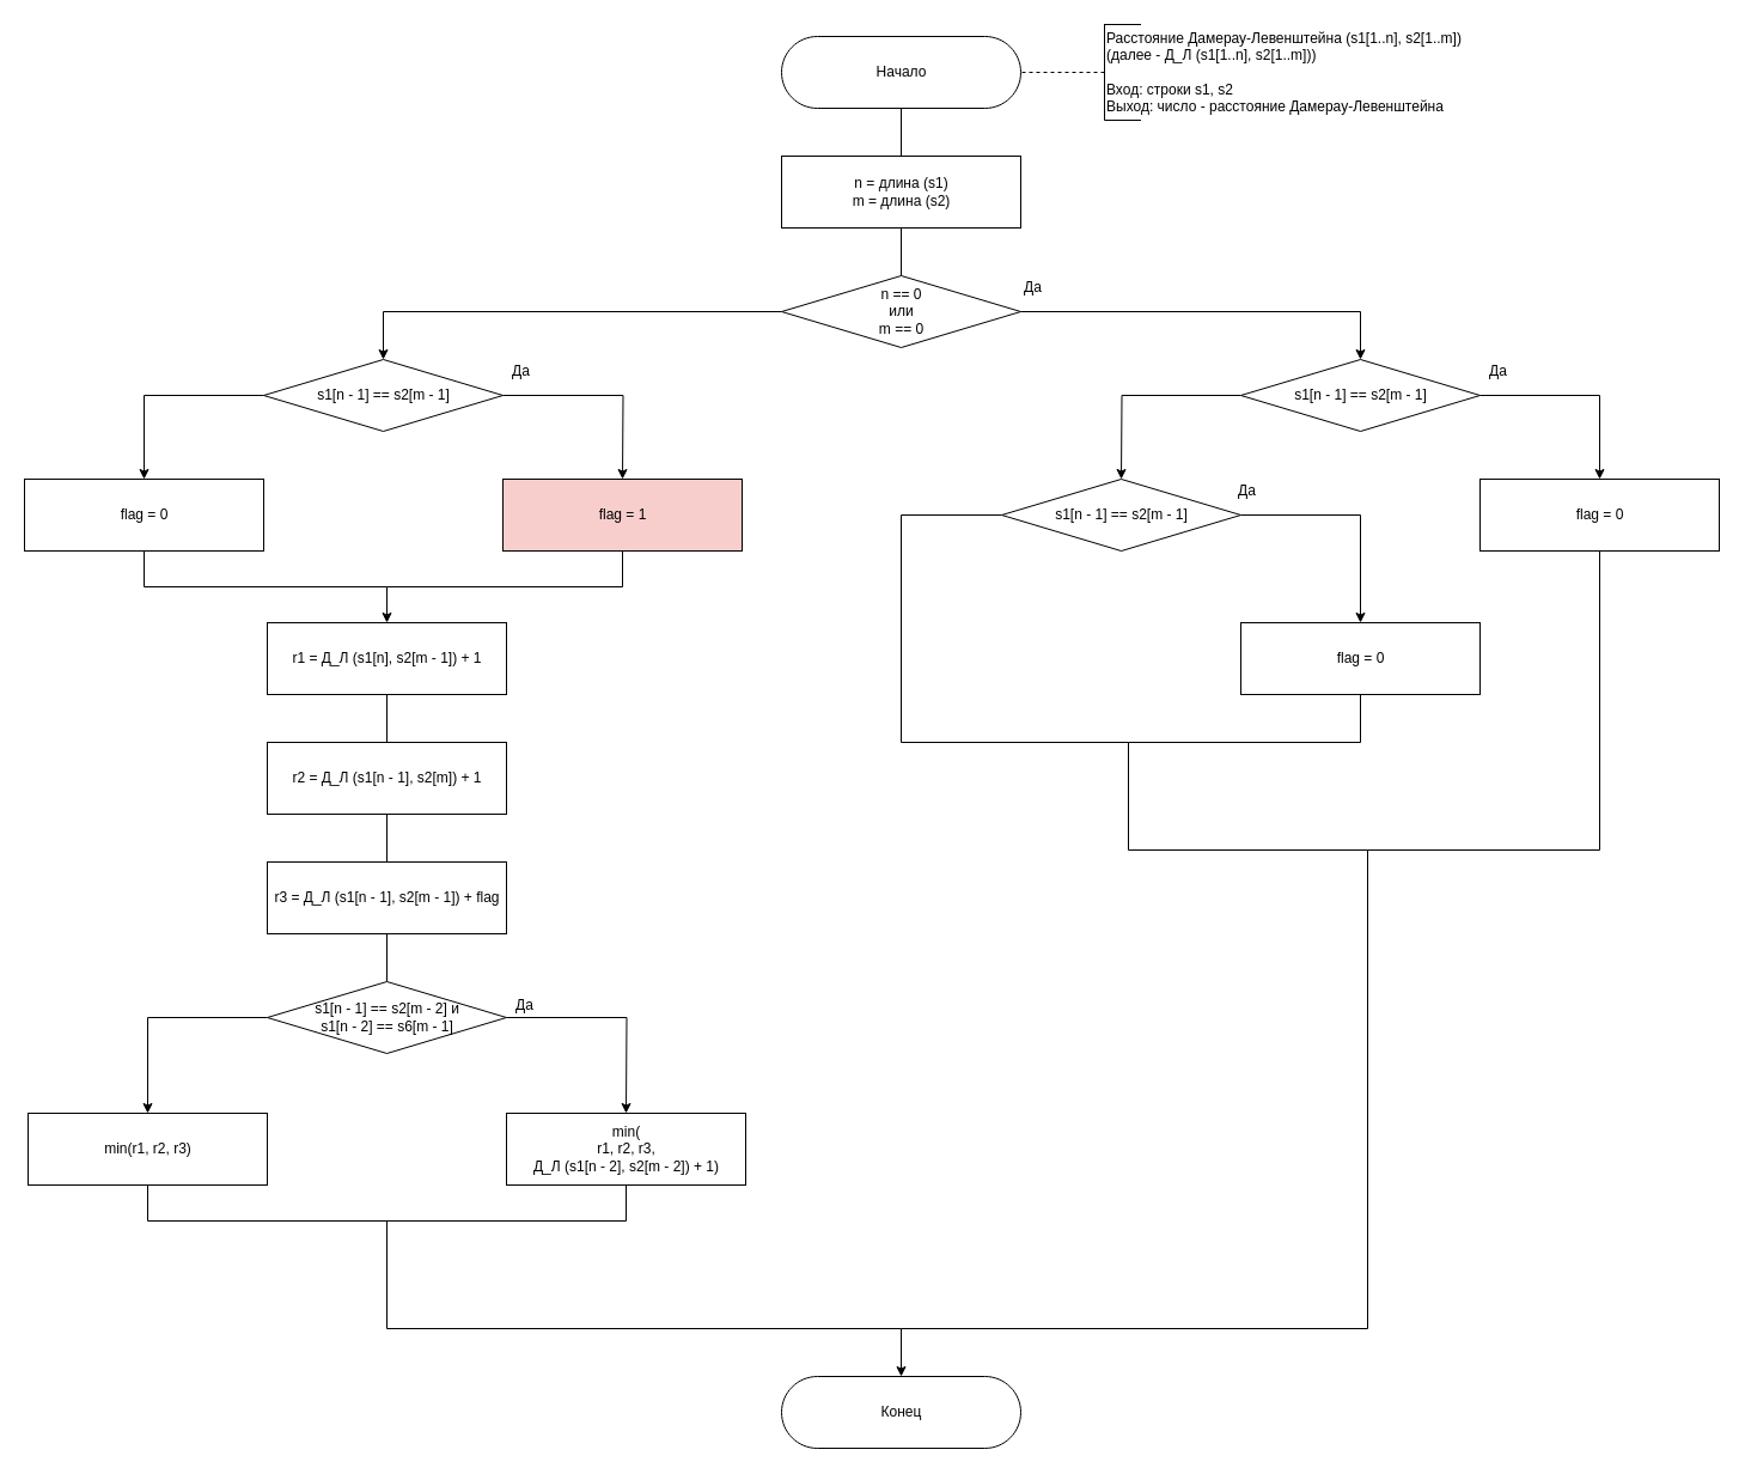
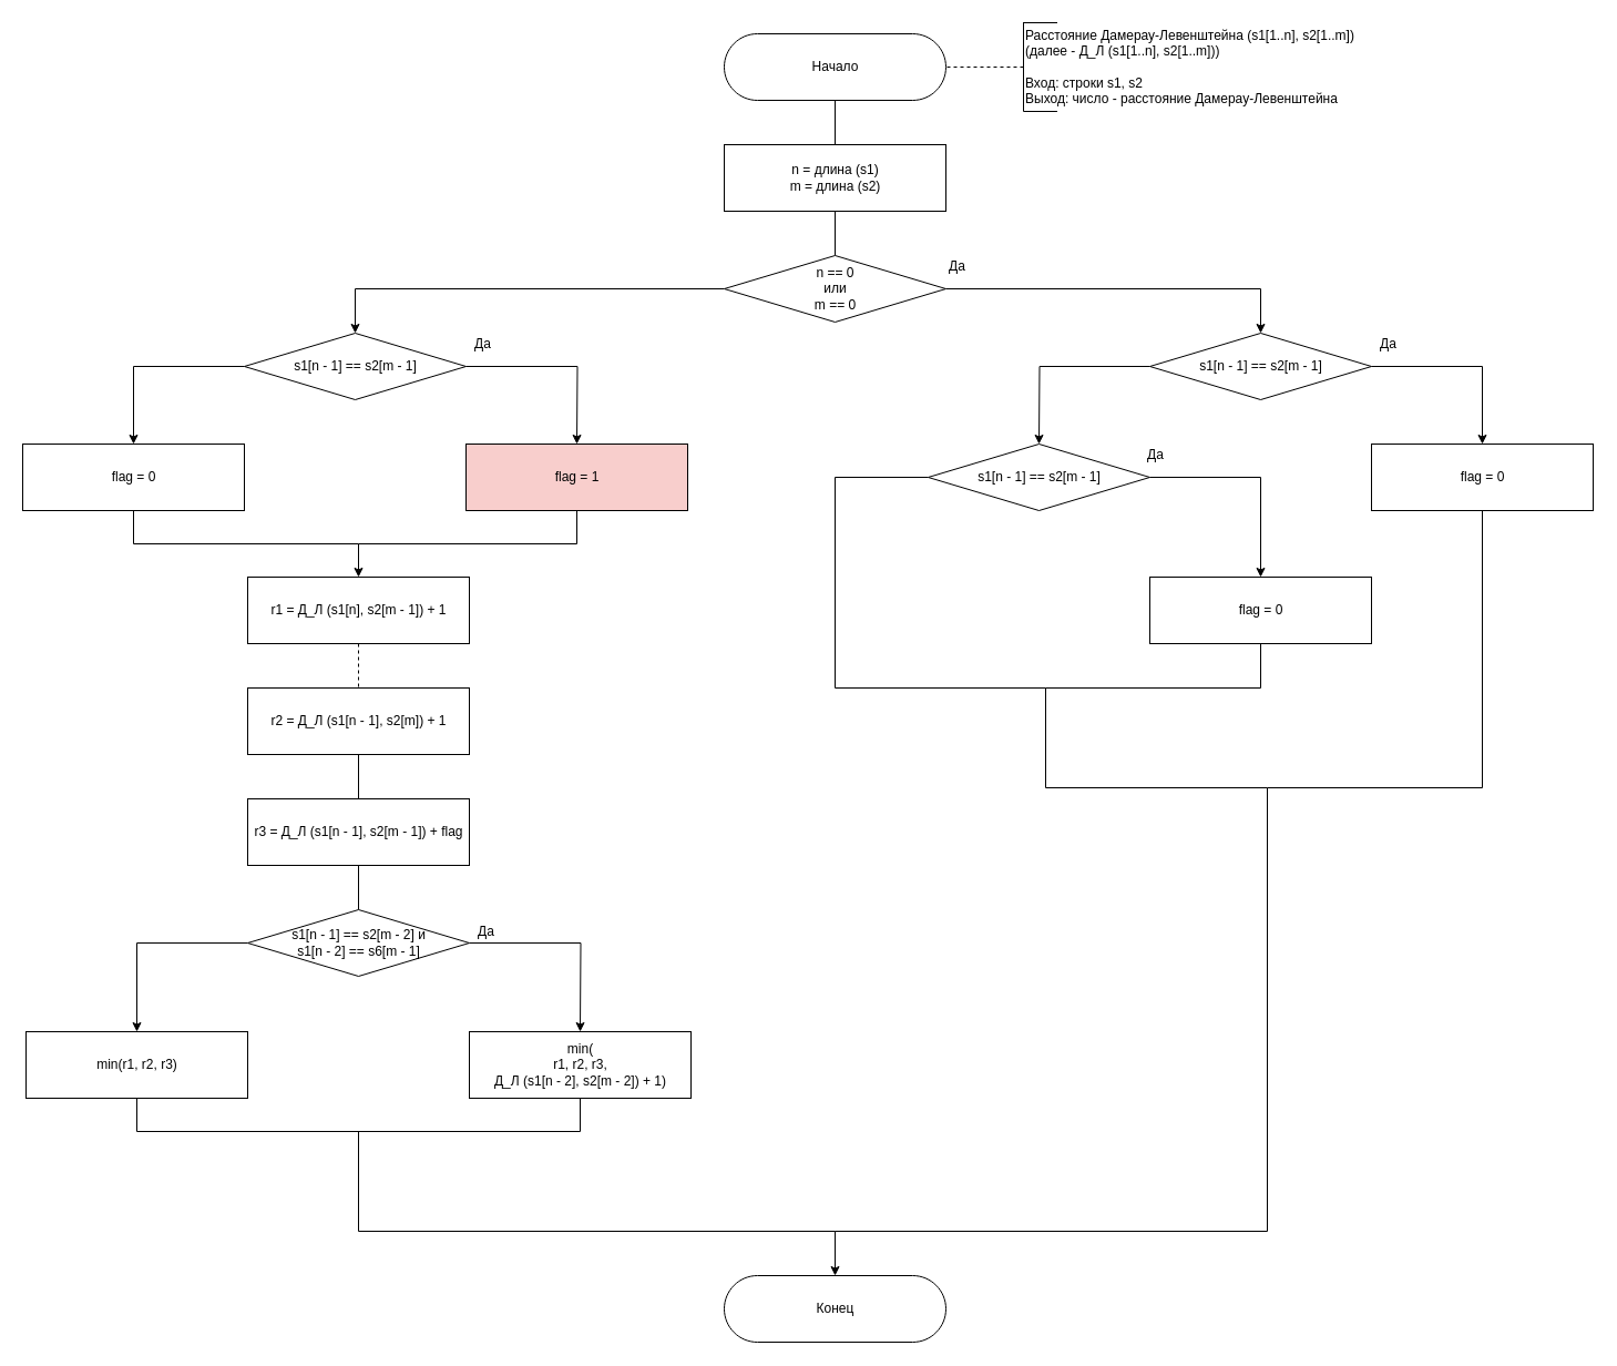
  <mxCell id="0" />
  <mxCell id="1" parent="0" />
  <mxCell id="2" style="edgeStyle=orthogonalEdgeStyle;rounded=0;orthogonalLoop=1;jettySize=auto;html=1;exitX=0.5;exitY=0.5;exitDx=0;exitDy=30;exitPerimeter=0;entryX=0.5;entryY=0;entryDx=0;entryDy=0;endArrow=none;endFill=0;" edge="1" parent="1" source="3" target="5"><mxGeometry relative="1" as="geometry" /></mxCell>
  <mxCell id="3" value="Начало" style="html=1;dashed=0;whitespace=wrap;shape=mxgraph.dfd.start" vertex="1" parent="1"><mxGeometry x="653" y="30" width="200" height="60" as="geometry" /></mxCell>
  <mxCell id="4" style="edgeStyle=orthogonalEdgeStyle;rounded=0;orthogonalLoop=1;jettySize=auto;html=1;exitX=0.5;exitY=1;exitDx=0;exitDy=0;entryX=0.5;entryY=0;entryDx=0;entryDy=0;endArrow=none;endFill=0;" edge="1" parent="1" source="5" target="10"><mxGeometry relative="1" as="geometry" /></mxCell>
  <mxCell id="5" value="n = длина (s1)&lt;br&gt;m = длина (s2)" style="html=1;dashed=0;whitespace=wrap;" vertex="1" parent="1"><mxGeometry x="653" y="130" width="200" height="60" as="geometry" /></mxCell>
  <mxCell id="6" value="" style="edgeStyle=orthogonalEdgeStyle;rounded=0;orthogonalLoop=1;jettySize=auto;html=1;endArrow=none;endFill=0;dashed=1;" edge="1" parent="1" source="7" target="3"><mxGeometry relative="1" as="geometry" /></mxCell>
  <mxCell id="7" value="&lt;div&gt;&lt;span&gt;Расстояние Дамерау-Левенштейна (s1[1..n], s2[1..m])&lt;/span&gt;&lt;/div&gt;&lt;div&gt;&lt;span&gt;(далее - Д_Л (s1[1..n], s2[1..m]))&lt;/span&gt;&lt;/div&gt;&lt;div&gt;&lt;span&gt;&lt;br&gt;&lt;/span&gt;&lt;/div&gt;&lt;div&gt;Вход: строки s1, s2&lt;/div&gt;&lt;div&gt;Выход: число - расстояние Дамерау-Левенштейна&lt;/div&gt;" style="html=1;dashed=0;whitespace=wrap;shape=partialRectangle;right=0;align=left;" vertex="1" parent="1"><mxGeometry x="923" y="20" width="30" height="80" as="geometry" /></mxCell>
  <mxCell id="8" style="edgeStyle=orthogonalEdgeStyle;rounded=0;orthogonalLoop=1;jettySize=auto;html=1;exitX=1;exitY=0.5;exitDx=0;exitDy=0;entryX=0.5;entryY=0;entryDx=0;entryDy=0;endArrow=classic;endFill=1;" edge="1" parent="1" source="10" target="22"><mxGeometry relative="1" as="geometry"><mxPoint x="953" y="300" as="targetPoint" /></mxGeometry></mxCell>
  <mxCell id="9" style="edgeStyle=orthogonalEdgeStyle;rounded=0;orthogonalLoop=1;jettySize=auto;html=1;exitX=0;exitY=0.5;exitDx=0;exitDy=0;entryX=0.5;entryY=0;entryDx=0;entryDy=0;endArrow=classic;endFill=1;" edge="1" parent="1" source="10" target="14"><mxGeometry relative="1" as="geometry"><mxPoint x="553" y="260" as="sourcePoint" /></mxGeometry></mxCell>
  <mxCell id="10" value="n == 0&lt;br&gt;или&lt;br&gt;m == 0" style="shape=rhombus;html=1;dashed=0;whitespace=wrap;perimeter=rhombusPerimeter;" vertex="1" parent="1"><mxGeometry x="653" y="230" width="200" height="60" as="geometry" /></mxCell>
  <mxCell id="11" value="Да" style="text;html=1;align=center;verticalAlign=middle;resizable=0;points=[];autosize=1;strokeColor=none;" vertex="1" parent="1"><mxGeometry x="848" y="230" width="30" height="20" as="geometry" /></mxCell>
  <mxCell id="12" style="edgeStyle=orthogonalEdgeStyle;rounded=0;orthogonalLoop=1;jettySize=auto;html=1;exitX=0;exitY=0.5;exitDx=0;exitDy=0;entryX=0.5;entryY=0;entryDx=0;entryDy=0;endArrow=classic;endFill=1;" edge="1" parent="1" source="14" target="18"><mxGeometry relative="1" as="geometry" /></mxCell>
  <mxCell id="13" style="edgeStyle=orthogonalEdgeStyle;rounded=0;orthogonalLoop=1;jettySize=auto;html=1;exitX=1;exitY=0.5;exitDx=0;exitDy=0;entryX=0.5;entryY=0;entryDx=0;entryDy=0;endArrow=classic;endFill=1;" edge="1" parent="1" source="14"><mxGeometry relative="1" as="geometry"><mxPoint x="520" y="400" as="targetPoint" /></mxGeometry></mxCell>
  <mxCell id="14" value="s1[n - 1] == s2[m - 1]" style="shape=rhombus;html=1;dashed=0;whitespace=wrap;perimeter=rhombusPerimeter;" vertex="1" parent="1"><mxGeometry x="220" y="300" width="200" height="60" as="geometry" /></mxCell>
  <mxCell id="15" style="edgeStyle=orthogonalEdgeStyle;rounded=0;orthogonalLoop=1;jettySize=auto;html=1;exitX=0.5;exitY=1;exitDx=0;exitDy=0;entryX=0.5;entryY=0;entryDx=0;entryDy=0;endArrow=classic;endFill=1;" edge="1" parent="1" source="16" target="33"><mxGeometry relative="1" as="geometry" /></mxCell>
  <mxCell id="16" value="flag&amp;nbsp;= 1" style="html=1;dashed=0;whitespace=wrap;fillColor=#f8cecc;" vertex="1" parent="1"><mxGeometry x="420" y="400" width="200" height="60" as="geometry" /></mxCell>
  <mxCell id="17" style="edgeStyle=orthogonalEdgeStyle;rounded=0;orthogonalLoop=1;jettySize=auto;html=1;exitX=0.5;exitY=1;exitDx=0;exitDy=0;endArrow=none;endFill=0;" edge="1" parent="1" source="18"><mxGeometry relative="1" as="geometry"><mxPoint x="323" y="490" as="targetPoint" /><Array as="points"><mxPoint x="120" y="490" /></Array></mxGeometry></mxCell>
  <mxCell id="18" value="flag = 0" style="html=1;dashed=0;whitespace=wrap;" vertex="1" parent="1"><mxGeometry x="20" y="400" width="200" height="60" as="geometry" /></mxCell>
  <mxCell id="19" value="Да" style="text;html=1;align=center;verticalAlign=middle;resizable=0;points=[];autosize=1;strokeColor=none;" vertex="1" parent="1"><mxGeometry x="420" y="300" width="30" height="20" as="geometry" /></mxCell>
  <mxCell id="20" style="edgeStyle=orthogonalEdgeStyle;rounded=0;orthogonalLoop=1;jettySize=auto;html=1;exitX=0;exitY=0.5;exitDx=0;exitDy=0;entryX=0.5;entryY=0;entryDx=0;entryDy=0;" edge="1" parent="1" source="22"><mxGeometry relative="1" as="geometry"><mxPoint x="937" y="400" as="targetPoint" /></mxGeometry></mxCell>
  <mxCell id="21" style="edgeStyle=orthogonalEdgeStyle;rounded=0;orthogonalLoop=1;jettySize=auto;html=1;exitX=1;exitY=0.5;exitDx=0;exitDy=0;entryX=0.5;entryY=0;entryDx=0;entryDy=0;" edge="1" parent="1" source="22" target="27"><mxGeometry relative="1" as="geometry" /></mxCell>
  <mxCell id="22" value="s1[n - 1] == s2[m - 1]" style="shape=rhombus;html=1;dashed=0;whitespace=wrap;perimeter=rhombusPerimeter;" vertex="1" parent="1"><mxGeometry x="1037" y="300" width="200" height="60" as="geometry" /></mxCell>
  <mxCell id="23" style="edgeStyle=orthogonalEdgeStyle;rounded=0;orthogonalLoop=1;jettySize=auto;html=1;exitX=1;exitY=0.5;exitDx=0;exitDy=0;entryX=0.5;entryY=0;entryDx=0;entryDy=0;" edge="1" parent="1" target="29"><mxGeometry relative="1" as="geometry"><mxPoint x="1037" y="430" as="sourcePoint" /><Array as="points"><mxPoint x="1137" y="430" /></Array></mxGeometry></mxCell>
  <mxCell id="24" style="edgeStyle=orthogonalEdgeStyle;rounded=0;orthogonalLoop=1;jettySize=auto;html=1;exitX=0;exitY=0.5;exitDx=0;exitDy=0;endArrow=none;endFill=0;" edge="1" parent="1" source="25"><mxGeometry relative="1" as="geometry"><mxPoint x="943" y="620" as="targetPoint" /><Array as="points"><mxPoint x="753" y="430" /><mxPoint x="753" y="620" /></Array></mxGeometry></mxCell>
  <mxCell id="25" value="s1[n - 1] == s2[m - 1]" style="shape=rhombus;html=1;dashed=0;whitespace=wrap;perimeter=rhombusPerimeter;" vertex="1" parent="1"><mxGeometry x="837" y="400" width="200" height="60" as="geometry" /></mxCell>
  <mxCell id="26" style="edgeStyle=orthogonalEdgeStyle;rounded=0;orthogonalLoop=1;jettySize=auto;html=1;exitX=0.5;exitY=1;exitDx=0;exitDy=0;entryX=0.5;entryY=0.5;entryDx=0;entryDy=-30;entryPerimeter=0;" edge="1" parent="1" source="27" target="46"><mxGeometry relative="1" as="geometry"><mxPoint x="1143" y="950" as="targetPoint" /><Array as="points"><mxPoint x="1337" y="710" /><mxPoint x="1143" y="710" /><mxPoint x="1143" y="1110" /><mxPoint x="753" y="1110" /></Array></mxGeometry></mxCell>
  <mxCell id="27" value="flag = 0" style="html=1;dashed=0;whitespace=wrap;" vertex="1" parent="1"><mxGeometry x="1237" y="400" width="200" height="60" as="geometry" /></mxCell>
  <mxCell id="28" style="edgeStyle=orthogonalEdgeStyle;rounded=0;orthogonalLoop=1;jettySize=auto;html=1;exitX=0.5;exitY=1;exitDx=0;exitDy=0;endArrow=none;endFill=0;" edge="1" parent="1" source="29"><mxGeometry relative="1" as="geometry"><mxPoint x="1143" y="710" as="targetPoint" /><Array as="points"><mxPoint x="1137" y="620" /><mxPoint x="943" y="620" /></Array></mxGeometry></mxCell>
  <mxCell id="29" value="flag = 0" style="html=1;dashed=0;whitespace=wrap;" vertex="1" parent="1"><mxGeometry x="1037" y="520" width="200" height="60" as="geometry" /></mxCell>
  <mxCell id="30" value="Да" style="text;html=1;align=center;verticalAlign=middle;resizable=0;points=[];autosize=1;strokeColor=none;" vertex="1" parent="1"><mxGeometry x="1027" y="400" width="30" height="20" as="geometry" /></mxCell>
  <mxCell id="31" value="Да" style="text;html=1;align=center;verticalAlign=middle;resizable=0;points=[];autosize=1;strokeColor=none;" vertex="1" parent="1"><mxGeometry x="1237" y="300" width="30" height="20" as="geometry" /></mxCell>
- <mxCell id="32" style="edgeStyle=orthogonalEdgeStyle;rounded=0;orthogonalLoop=1;jettySize=auto;html=1;exitX=0.5;exitY=1;exitDx=0;exitDy=0;entryX=0.5;entryY=0;entryDx=0;entryDy=0;endArrow=none;endFill=0;" edge="1" parent="1" source="33" target="35"><mxGeometry relative="1" as="geometry" /></mxCell>
+ <mxCell id="32" style="edgeStyle=orthogonalEdgeStyle;rounded=0;orthogonalLoop=1;jettySize=auto;html=1;exitX=0.5;exitY=1;exitDx=0;exitDy=0;entryX=0.5;entryY=0;entryDx=0;entryDy=0;endArrow=none;endFill=0;dashed=1;" edge="1" parent="1" source="33" target="35"><mxGeometry relative="1" as="geometry" /></mxCell>
  <mxCell id="33" value="r1 = Д_Л (s1[n], s2[m - 1]) + 1" style="html=1;dashed=0;whitespace=wrap;" vertex="1" parent="1"><mxGeometry x="223" y="520" width="200" height="60" as="geometry" /></mxCell>
  <mxCell id="34" style="edgeStyle=orthogonalEdgeStyle;rounded=0;orthogonalLoop=1;jettySize=auto;html=1;exitX=0.5;exitY=1;exitDx=0;exitDy=0;entryX=0.5;entryY=0;entryDx=0;entryDy=0;endArrow=none;endFill=0;" edge="1" parent="1" source="35" target="36"><mxGeometry relative="1" as="geometry" /></mxCell>
  <mxCell id="35" value="r2 = Д_Л (s1[n - 1], s2[m]) + 1" style="html=1;dashed=0;whitespace=wrap;" vertex="1" parent="1"><mxGeometry x="223" y="620" width="200" height="60" as="geometry" /></mxCell>
  <mxCell id="36" value="r3 = Д_Л (s1[n - 1], s2[m - 1]) + flag" style="html=1;dashed=0;whitespace=wrap;" vertex="1" parent="1"><mxGeometry x="223" y="720" width="200" height="60" as="geometry" /></mxCell>
  <mxCell id="37" style="edgeStyle=orthogonalEdgeStyle;rounded=0;orthogonalLoop=1;jettySize=auto;html=1;exitX=0;exitY=0.5;exitDx=0;exitDy=0;entryX=0.5;entryY=0;entryDx=0;entryDy=0;endArrow=classic;endFill=1;" edge="1" source="40" target="43" parent="1"><mxGeometry relative="1" as="geometry" /></mxCell>
  <mxCell id="38" style="edgeStyle=orthogonalEdgeStyle;rounded=0;orthogonalLoop=1;jettySize=auto;html=1;exitX=1;exitY=0.5;exitDx=0;exitDy=0;entryX=0.5;entryY=0;entryDx=0;entryDy=0;endArrow=classic;endFill=1;" edge="1" source="40" parent="1"><mxGeometry relative="1" as="geometry"><mxPoint x="523" y="930" as="targetPoint" /></mxGeometry></mxCell>
  <mxCell id="39" value="" style="edgeStyle=orthogonalEdgeStyle;rounded=0;orthogonalLoop=1;jettySize=auto;html=1;endArrow=none;endFill=0;" edge="1" parent="1" source="40" target="36"><mxGeometry relative="1" as="geometry" /></mxCell>
  <mxCell id="40" value="s1[n - 1] == s2[m - 2] и&lt;br&gt;s1[n - 2] == s6[m - 1]" style="shape=rhombus;html=1;dashed=0;whitespace=wrap;perimeter=rhombusPerimeter;" vertex="1" parent="1"><mxGeometry x="223" y="820" width="200" height="60" as="geometry" /></mxCell>
  <mxCell id="41" style="edgeStyle=orthogonalEdgeStyle;rounded=0;orthogonalLoop=1;jettySize=auto;html=1;exitX=0.5;exitY=1;exitDx=0;exitDy=0;endArrow=none;endFill=0;" edge="1" source="43" parent="1"><mxGeometry relative="1" as="geometry"><mxPoint x="326" y="1020" as="targetPoint" /><Array as="points"><mxPoint x="123" y="1020" /></Array></mxGeometry></mxCell>
  <mxCell id="42" value="Да" style="text;html=1;align=center;verticalAlign=middle;resizable=0;points=[];autosize=1;strokeColor=none;" vertex="1" parent="1"><mxGeometry x="423" y="830" width="30" height="20" as="geometry" /></mxCell>
  <mxCell id="43" value="min(r1, r2, r3)" style="html=1;dashed=0;whitespace=wrap;" vertex="1" parent="1"><mxGeometry x="23" y="930" width="200" height="60" as="geometry" /></mxCell>
  <mxCell id="44" value="min(&lt;br&gt;r1, r2, r3,&lt;br&gt;Д_Л (s1[n - 2], s2[m - 2]) + 1)" style="html=1;dashed=0;whitespace=wrap;" vertex="1" parent="1"><mxGeometry x="423" y="930" width="200" height="60" as="geometry" /></mxCell>
  <mxCell id="45" style="edgeStyle=orthogonalEdgeStyle;rounded=0;orthogonalLoop=1;jettySize=auto;html=1;exitX=0.5;exitY=1;exitDx=0;exitDy=0;endArrow=none;endFill=0;" edge="1" source="44" parent="1"><mxGeometry relative="1" as="geometry"><mxPoint x="753" y="1110" as="targetPoint" /><Array as="points"><mxPoint x="523" y="1020" /><mxPoint x="323" y="1020" /><mxPoint x="323" y="1110" /></Array></mxGeometry></mxCell>
  <mxCell id="46" value="Конец" style="html=1;dashed=0;whitespace=wrap;shape=mxgraph.dfd.start" vertex="1" parent="1"><mxGeometry x="653" y="1150" width="200" height="60" as="geometry" /></mxCell>
